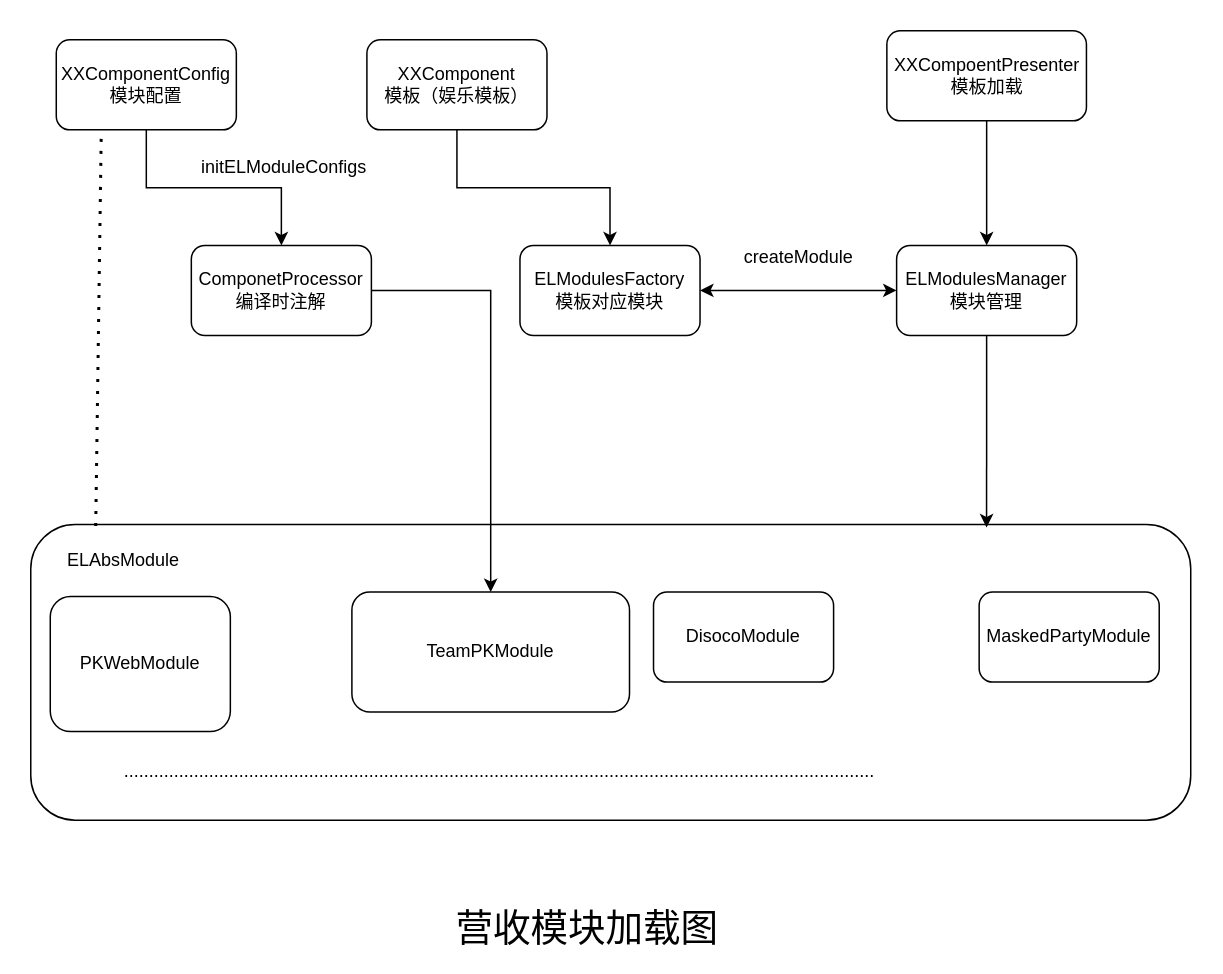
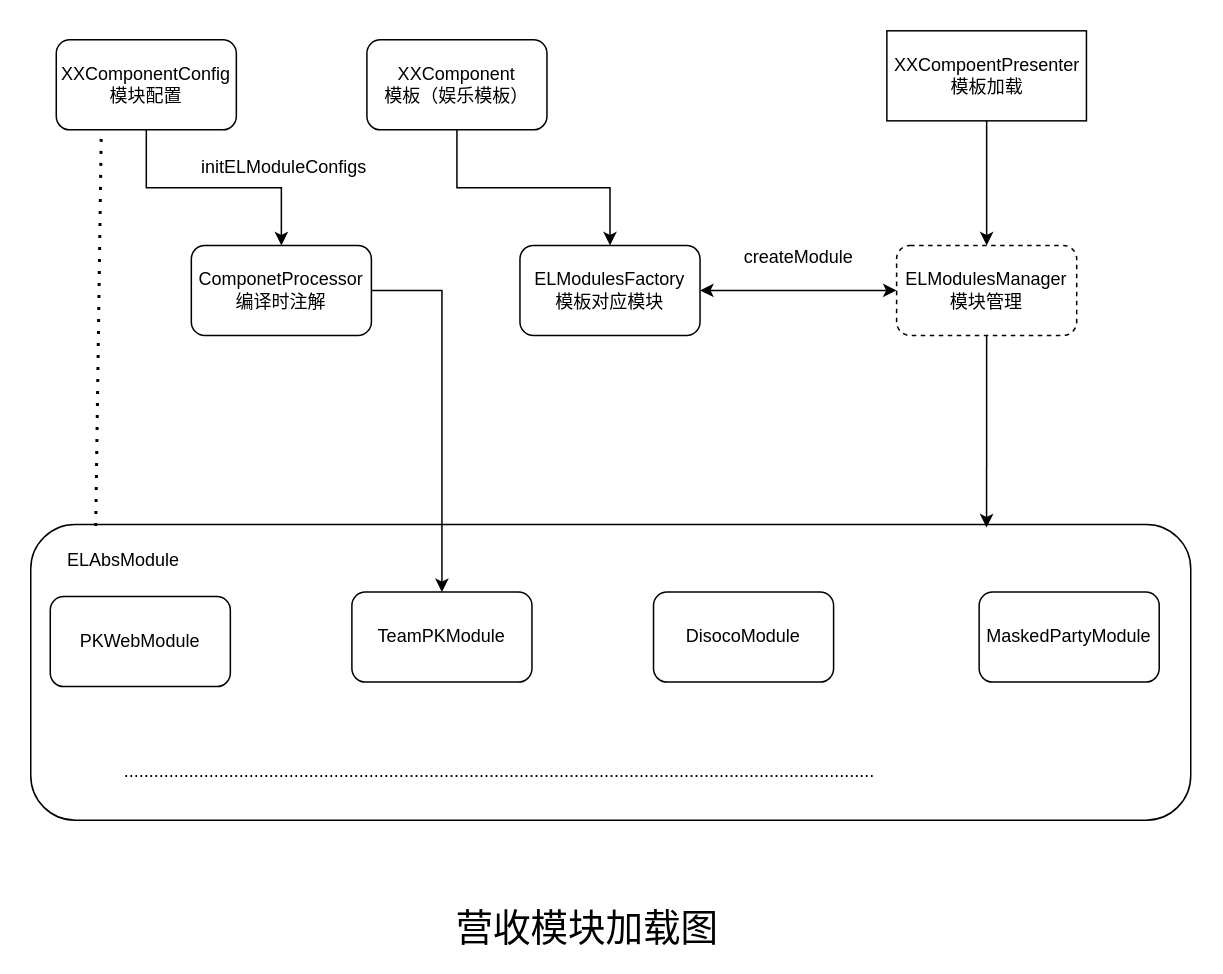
  <mxCell id="0" />
  <mxCell id="1" parent="0" />
  <mxCell id="2" value="" style="rounded=1;whiteSpace=wrap;html=1;align=center;" vertex="1" parent="1"><mxGeometry x="20" y="349" width="773" height="197" as="geometry" /></mxCell>
  <mxCell id="3" style="edgeStyle=orthogonalEdgeStyle;rounded=0;orthogonalLoop=1;jettySize=auto;html=1;exitX=0.5;exitY=1;exitDx=0;exitDy=0;entryX=0.824;entryY=0.01;entryDx=0;entryDy=0;entryPerimeter=0;" edge="1" parent="1" source="4" target="2"><mxGeometry relative="1" as="geometry" /></mxCell>
- <mxCell id="4" value="ELModulesManager&lt;br&gt;模块管理" style="rounded=1;whiteSpace=wrap;html=1;" vertex="1" parent="1"><mxGeometry x="597" y="163" width="120" height="60" as="geometry" /></mxCell>
+ <mxCell id="4" value="ELModulesManager&lt;br&gt;模块管理" style="rounded=1;whiteSpace=wrap;html=1;dashed=1;" vertex="1" parent="1"><mxGeometry x="597" y="163" width="120" height="60" as="geometry" /></mxCell>
  <mxCell id="5" value="ELModulesFactory&lt;br&gt;模板对应模块" style="rounded=1;whiteSpace=wrap;html=1;" vertex="1" parent="1"><mxGeometry x="346" y="163" width="120" height="60" as="geometry" /></mxCell>
- <mxCell id="6" value="PKWebModule" style="rounded=1;whiteSpace=wrap;html=1;" vertex="1" parent="1"><mxGeometry x="33" y="397" width="120" height="90" as="geometry" /></mxCell>
- <mxCell id="7" value="TeamPKModule" style="rounded=1;whiteSpace=wrap;html=1;" vertex="1" parent="1"><mxGeometry x="234" y="394" width="185" height="80" as="geometry" /></mxCell>
+ <mxCell id="6" value="PKWebModule" style="rounded=1;whiteSpace=wrap;html=1;" vertex="1" parent="1"><mxGeometry x="33" y="397" width="120" height="60" as="geometry" /></mxCell>
+ <mxCell id="7" value="TeamPKModule" style="rounded=1;whiteSpace=wrap;html=1;" vertex="1" parent="1"><mxGeometry x="234" y="394" width="120" height="60" as="geometry" /></mxCell>
  <mxCell id="8" value="DisocoModule" style="rounded=1;whiteSpace=wrap;html=1;" vertex="1" parent="1"><mxGeometry x="435" y="394" width="120" height="60" as="geometry" /></mxCell>
  <mxCell id="9" value="MaskedPartyModule" style="rounded=1;whiteSpace=wrap;html=1;" vertex="1" parent="1"><mxGeometry x="652" y="394" width="120" height="60" as="geometry" /></mxCell>
  <mxCell id="10" value="......................................................................................................................................................" style="text;html=1;strokeColor=none;fillColor=none;align=center;verticalAlign=middle;whiteSpace=wrap;rounded=0;" vertex="1" parent="1"><mxGeometry x="73" y="504" width="519" height="20" as="geometry" /></mxCell>
  <mxCell id="11" style="edgeStyle=orthogonalEdgeStyle;rounded=0;orthogonalLoop=1;jettySize=auto;html=1;exitX=0.5;exitY=1;exitDx=0;exitDy=0;entryX=0.5;entryY=0;entryDx=0;entryDy=0;" edge="1" parent="1" source="12" target="18"><mxGeometry relative="1" as="geometry" /></mxCell>
  <mxCell id="12" value="XXComponentConfig&lt;br&gt;模块配置" style="rounded=1;whiteSpace=wrap;html=1;" vertex="1" parent="1"><mxGeometry x="37" y="26" width="120" height="60" as="geometry" /></mxCell>
  <mxCell id="13" style="edgeStyle=orthogonalEdgeStyle;rounded=0;orthogonalLoop=1;jettySize=auto;html=1;exitX=0.5;exitY=1;exitDx=0;exitDy=0;" edge="1" parent="1" source="14" target="5"><mxGeometry relative="1" as="geometry" /></mxCell>
  <mxCell id="14" value="XXComponent&lt;br&gt;模板（娱乐模板）" style="rounded=1;whiteSpace=wrap;html=1;" vertex="1" parent="1"><mxGeometry x="244" y="26" width="120" height="60" as="geometry" /></mxCell>
  <mxCell id="15" value="ELAbsModule" style="text;html=1;strokeColor=none;fillColor=none;align=center;verticalAlign=middle;whiteSpace=wrap;rounded=0;" vertex="1" parent="1"><mxGeometry x="62" y="363" width="40" height="20" as="geometry" /></mxCell>
  <mxCell id="16" value="" style="endArrow=none;dashed=1;html=1;dashPattern=1 3;strokeWidth=2;entryX=0.25;entryY=1;entryDx=0;entryDy=0;exitX=0.056;exitY=0.005;exitDx=0;exitDy=0;exitPerimeter=0;" edge="1" parent="1" source="2" target="12"><mxGeometry width="50" height="50" relative="1" as="geometry"><mxPoint x="342" y="339" as="sourcePoint" /><mxPoint x="392" y="289" as="targetPoint" /></mxGeometry></mxCell>
  <mxCell id="17" style="edgeStyle=orthogonalEdgeStyle;rounded=0;orthogonalLoop=1;jettySize=auto;html=1;exitX=1;exitY=0.5;exitDx=0;exitDy=0;" edge="1" parent="1" source="18" target="7"><mxGeometry relative="1" as="geometry" /></mxCell>
  <mxCell id="18" value="ComponetProcessor&lt;br&gt;编译时注解" style="rounded=1;whiteSpace=wrap;html=1;" vertex="1" parent="1"><mxGeometry x="127" y="163" width="120" height="60" as="geometry" /></mxCell>
  <mxCell id="19" value="initELModuleConfigs" style="text;html=1;strokeColor=none;fillColor=none;align=center;verticalAlign=middle;whiteSpace=wrap;rounded=0;" vertex="1" parent="1"><mxGeometry x="169" y="101" width="40" height="20" as="geometry" /></mxCell>
  <mxCell id="20" style="edgeStyle=orthogonalEdgeStyle;rounded=0;orthogonalLoop=1;jettySize=auto;html=1;exitX=0.5;exitY=1;exitDx=0;exitDy=0;" edge="1" parent="1" source="21" target="4"><mxGeometry relative="1" as="geometry" /></mxCell>
- <mxCell id="21" value="XXCompoentPresenter&lt;br&gt;模板加载" style="rounded=1;whiteSpace=wrap;html=1;" vertex="1" parent="1"><mxGeometry x="590.5" y="20" width="133" height="60" as="geometry" /></mxCell>
+ <mxCell id="21" value="XXCompoentPresenter&lt;br&gt;模板加载" style="whiteSpace=wrap;html=1;rounded=0;" vertex="1" parent="1"><mxGeometry x="590.5" y="20" width="133" height="60" as="geometry" /></mxCell>
  <mxCell id="22" value="" style="endArrow=classic;startArrow=classic;html=1;entryX=0;entryY=0.5;entryDx=0;entryDy=0;exitX=1;exitY=0.5;exitDx=0;exitDy=0;" edge="1" parent="1" source="5" target="4"><mxGeometry width="50" height="50" relative="1" as="geometry"><mxPoint x="342" y="339" as="sourcePoint" /><mxPoint x="392" y="289" as="targetPoint" /></mxGeometry></mxCell>
  <mxCell id="23" value="createModule" style="text;html=1;strokeColor=none;fillColor=none;align=center;verticalAlign=middle;whiteSpace=wrap;rounded=0;" vertex="1" parent="1"><mxGeometry x="512" y="161" width="40" height="20" as="geometry" /></mxCell>
  <mxCell id="24" value="&lt;font style=&quot;font-size: 25px&quot;&gt;营收模块加载图&lt;/font&gt;" style="text;html=1;strokeColor=none;fillColor=none;align=center;verticalAlign=middle;whiteSpace=wrap;rounded=0;" vertex="1" parent="1"><mxGeometry x="284" y="607" width="214" height="20" as="geometry" /></mxCell>
